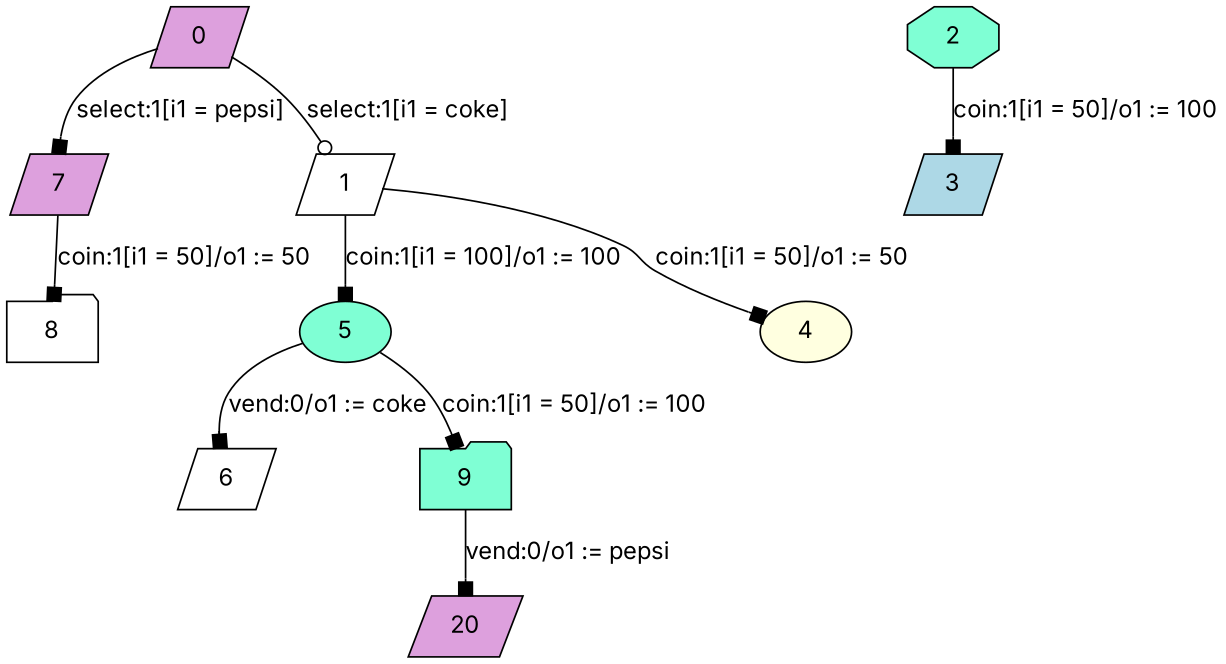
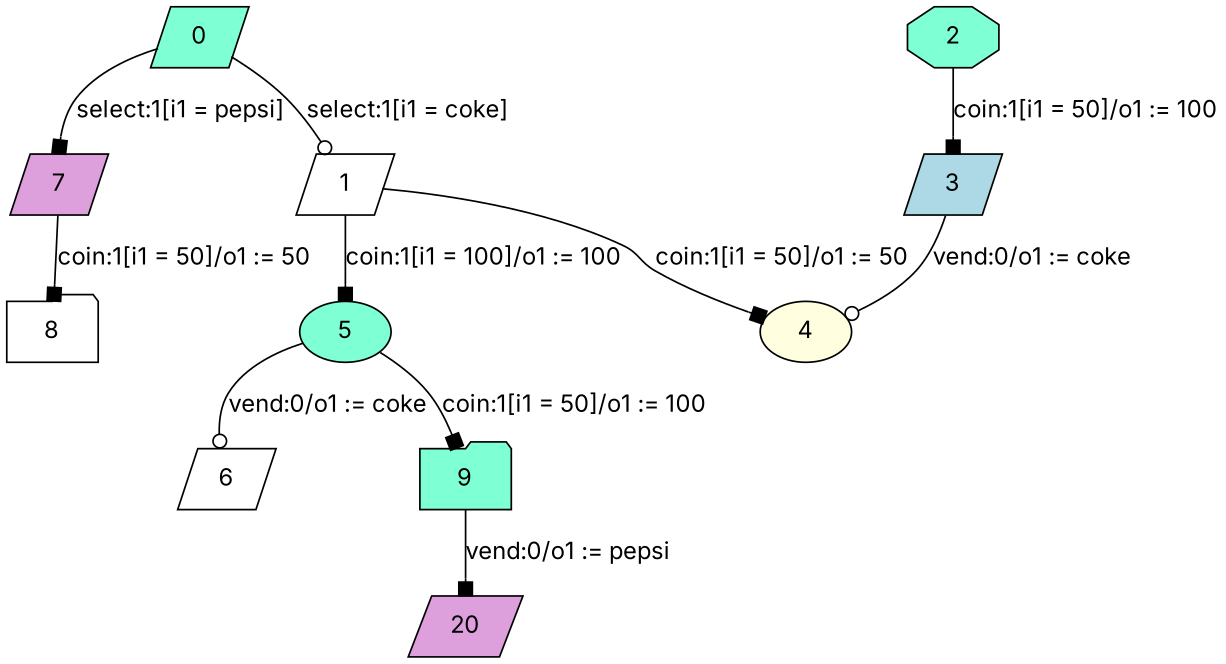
  digraph {
    fontname=Inter
    rankdir=TB
    node [color=black fillcolor=plum fontname=Inter shape=parallelogram style=filled]
    edge [arrowhead=box fontname=Inter]
-   0
+   0 [fillcolor=aquamarine]
    1 [fillcolor=white]
    7
    5 [fillcolor=aquamarine shape=ellipse]
    4 [fillcolor=lightyellow shape=ellipse]
    8 [fillcolor=white shape=folder]
    2 [fillcolor=aquamarine shape=octagon]
    3 [fillcolor=lightblue]
    6 [fillcolor=white]
    9 [fillcolor=aquamarine shape=folder]
    n11 [label=20]
    0 -> 1 [arrowhead=odot label=<select:1&#91;i1 = coke&#93;>]
    0 -> 7 [label=<select:1&#91;i1 = pepsi&#93;>]
    1 -> 5 [label=<coin:1&#91;i1 = 100&#93;/o1 := 100>]
    1 -> 4 [label=<coin:1&#91;i1 = 50&#93;/o1 := 50>]
    7 -> 8 [label=<coin:1&#91;i1 = 50&#93;/o1 := 50>]
-   5 -> 6 [label=<vend:0/o1 := coke>]
+   5 -> 6 [arrowhead=odot label=<vend:0/o1 := coke>]
    5 -> 9 [label=<coin:1&#91;i1 = 50&#93;/o1 := 100>]
    2 -> 3 [label=<coin:1&#91;i1 = 50&#93;/o1 := 100>]
+   3 -> 4 [arrowhead=odot label=<vend:0/o1 := coke>]
    9 -> n11 [label=<vend:0/o1 := pepsi>]
  }
